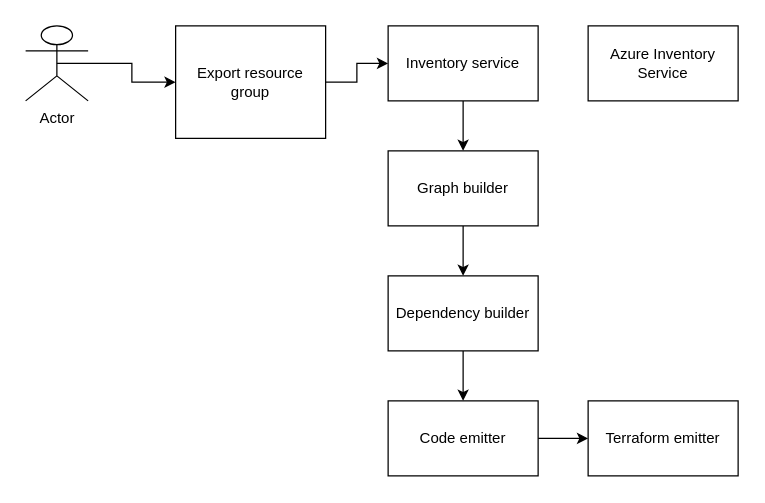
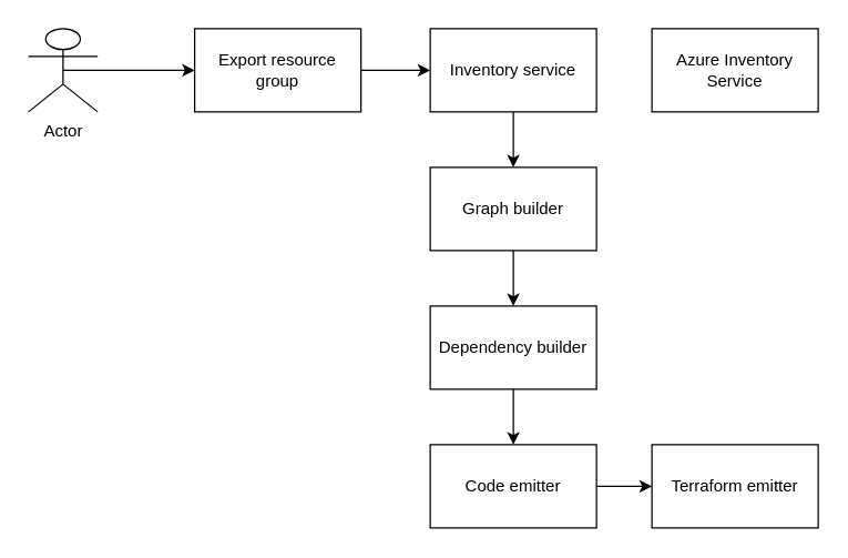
  <mxCell id="0" />
  <mxCell id="1" parent="0" />
  <mxCell id="2" style="edgeStyle=orthogonalEdgeStyle;rounded=0;orthogonalLoop=1;jettySize=auto;html=1;exitX=0.5;exitY=0.5;exitDx=0;exitDy=0;exitPerimeter=0;entryX=0;entryY=0.5;entryDx=0;entryDy=0;" edge="1" parent="1" source="3" target="5"><mxGeometry relative="1" as="geometry" /></mxCell>
  <mxCell id="3" value="Actor" style="shape=umlActor;verticalLabelPosition=bottom;verticalAlign=top;html=1;outlineConnect=0;" vertex="1" parent="1"><mxGeometry x="20" y="20" width="50" height="60" as="geometry" /></mxCell>
  <mxCell id="4" style="edgeStyle=orthogonalEdgeStyle;rounded=0;orthogonalLoop=1;jettySize=auto;html=1;exitX=1;exitY=0.5;exitDx=0;exitDy=0;entryX=0;entryY=0.5;entryDx=0;entryDy=0;" edge="1" parent="1" source="5" target="7"><mxGeometry relative="1" as="geometry" /></mxCell>
- <mxCell id="5" value="Export resource group" style="rounded=0;whiteSpace=wrap;html=1;" vertex="1" parent="1"><mxGeometry x="140" y="20" width="120" height="90" as="geometry" /></mxCell>
+ <mxCell id="5" value="Export resource group" style="rounded=0;whiteSpace=wrap;html=1;" vertex="1" parent="1"><mxGeometry x="140" y="20" width="120" height="60" as="geometry" /></mxCell>
  <mxCell id="6" style="edgeStyle=orthogonalEdgeStyle;rounded=0;orthogonalLoop=1;jettySize=auto;html=1;exitX=0.5;exitY=1;exitDx=0;exitDy=0;entryX=0.5;entryY=0;entryDx=0;entryDy=0;" edge="1" parent="1" source="7" target="9"><mxGeometry relative="1" as="geometry" /></mxCell>
  <mxCell id="7" value="Inventory service" style="rounded=0;whiteSpace=wrap;html=1;" vertex="1" parent="1"><mxGeometry x="310" y="20" width="120" height="60" as="geometry" /></mxCell>
  <mxCell id="8" style="edgeStyle=orthogonalEdgeStyle;rounded=0;orthogonalLoop=1;jettySize=auto;html=1;exitX=0.5;exitY=1;exitDx=0;exitDy=0;entryX=0.5;entryY=0;entryDx=0;entryDy=0;" edge="1" parent="1" source="9" target="11"><mxGeometry relative="1" as="geometry" /></mxCell>
  <mxCell id="9" value="Graph builder" style="rounded=0;whiteSpace=wrap;html=1;" vertex="1" parent="1"><mxGeometry x="310" y="120" width="120" height="60" as="geometry" /></mxCell>
  <mxCell id="10" style="edgeStyle=orthogonalEdgeStyle;rounded=0;orthogonalLoop=1;jettySize=auto;html=1;exitX=0.5;exitY=1;exitDx=0;exitDy=0;entryX=0.5;entryY=0;entryDx=0;entryDy=0;" edge="1" parent="1" source="11" target="13"><mxGeometry relative="1" as="geometry" /></mxCell>
  <mxCell id="11" value="Dependency builder" style="rounded=0;whiteSpace=wrap;html=1;" vertex="1" parent="1"><mxGeometry x="310" y="220" width="120" height="60" as="geometry" /></mxCell>
  <mxCell id="12" style="edgeStyle=orthogonalEdgeStyle;rounded=0;orthogonalLoop=1;jettySize=auto;html=1;exitX=1;exitY=0.5;exitDx=0;exitDy=0;entryX=0;entryY=0.5;entryDx=0;entryDy=0;" edge="1" parent="1" source="13" target="14"><mxGeometry relative="1" as="geometry" /></mxCell>
  <mxCell id="13" value="Code emitter" style="rounded=0;whiteSpace=wrap;html=1;" vertex="1" parent="1"><mxGeometry x="310" y="320" width="120" height="60" as="geometry" /></mxCell>
  <mxCell id="14" value="Terraform emitter" style="rounded=0;whiteSpace=wrap;html=1;" vertex="1" parent="1"><mxGeometry x="470" y="320" width="120" height="60" as="geometry" /></mxCell>
  <mxCell id="15" value="Azure Inventory Service" style="rounded=0;whiteSpace=wrap;html=1;" vertex="1" parent="1"><mxGeometry x="470" y="20" width="120" height="60" as="geometry" /></mxCell>
